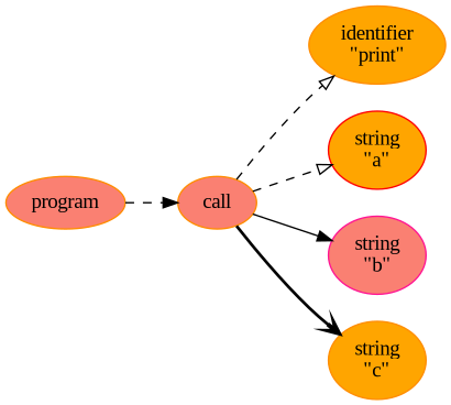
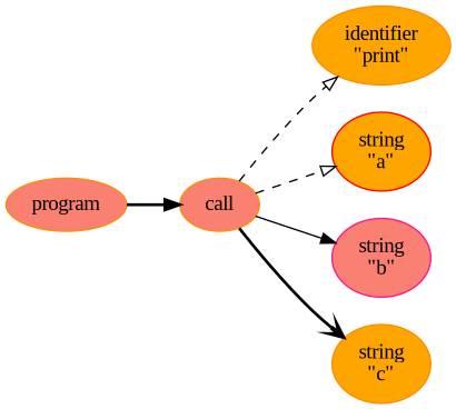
  digraph {
    rankdir=LR
    fontname="Liberation Serif"
    node [fontname="Liberation Serif" style=filled fillcolor=salmon color=darkorange]
    edge [style=bold arrowhead=normal fontname="Liberation Serif"]
    n1 [label=program]
    n2 [label=call]
    n3 [label="identifier\n\"print\"" fillcolor=orange]
    n4 [label="string\n\"a\"" fillcolor=orange color=red]
    n5 [label="string\n\"b\"" color=deeppink]
    n6 [label="string\n\"c\"" fillcolor=orange]
-   n1 -> n2 [style=dashed]
+   n1 -> n2
    n2 -> n3 [style=dashed arrowhead=onormal]
    n2 -> n4 [style=dashed arrowhead=onormal]
    n2 -> n5 [style=solid]
    n2 -> n6 [arrowhead=vee]
  }
